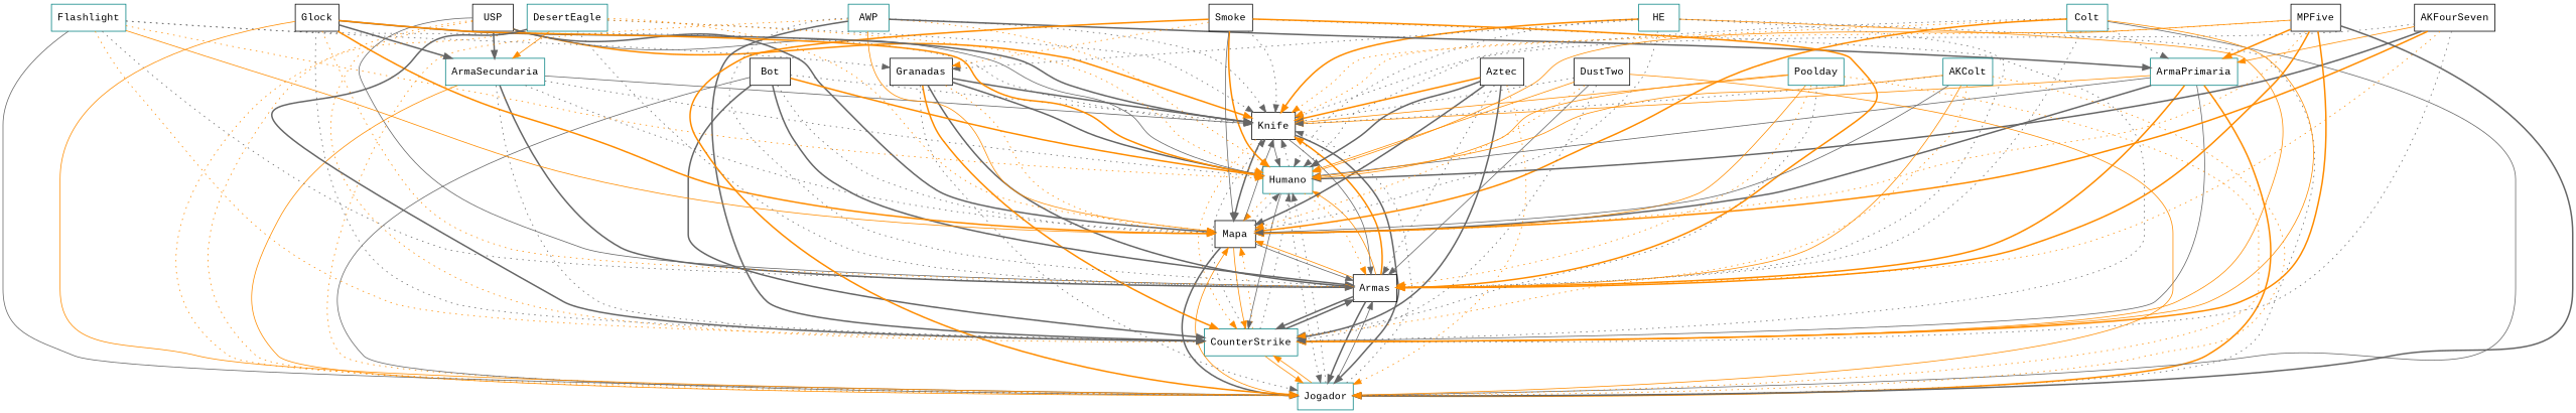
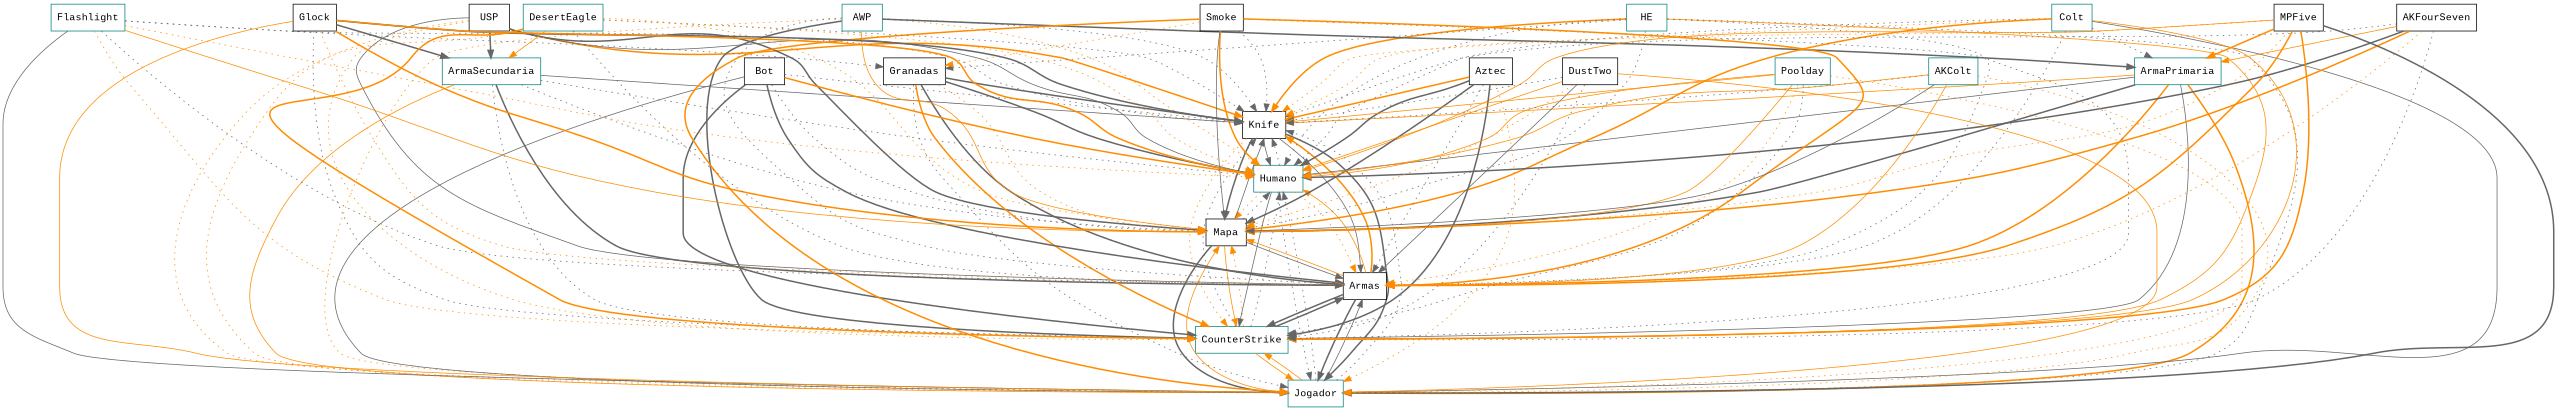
  digraph {
    fontname="Liberation Mono"
    rankdir=TB
    node [color=black fontname="Liberation Mono" shape=box]
    edge [arrowhead=normal color=gray40 fontname="Liberation Mono" style=dotted]
    n1 [label=Knife]
    n2 [color=teal label=Humano]
    n3 [color=teal label=Jogador]
    n4 [color=teal label=CounterStrike]
    n5 [label=Armas]
    n6 [label=Mapa]
    n7 [label=USP]
    n8 [color=teal label=ArmaSecundaria]
    n9 [color=teal label=HE]
    n10 [label=Granadas]
    n11 [color=teal label=AWP]
    n12 [color=teal label=ArmaPrimaria]
    n13 [label=Bot]
    n14 [color=teal label=Colt]
    n15 [label=AKFourSeven]
    n16 [label=MPFive]
    n17 [label=Aztec]
    n18 [label=DustTwo]
    n19 [color=teal label=Poolday]
    n20 [label=Smoke]
    n21 [color=teal label=Flashlight]
    n22 [color=teal label=AKColt]
    n23 [label=Glock]
    n24 [color=teal label=DesertEagle]
    n1 -> n2 [style=solid]
    n1 -> n3 [style=bold]
    n1 -> n4 [color=darkorange]
    n1 -> n5 [style=solid]
    n1 -> n6 [style=bold]
    n2 -> n1
    n2 -> n3
    n2 -> n4 [style=solid]
    n2 -> n5 [color=darkorange]
    n2 -> n6 [color=darkorange]
    n3 -> n1
    n3 -> n2
    n3 -> n4 [color=darkorange style=solid]
    n3 -> n5 [style=solid]
    n3 -> n6 [color=darkorange style=solid]
    n4 -> n1
    n4 -> n2
    n4 -> n3 [color=darkorange style=solid]
    n4 -> n5 [style=bold]
    n4 -> n6 [color=darkorange]
    n5 -> n1 [color=darkorange style=bold]
    n5 -> n2 [color=darkorange style=solid]
    n5 -> n3 [style=bold]
    n5 -> n4 [style=bold]
    n5 -> n6 [color=darkorange style=solid]
    n6 -> n1 [style=solid]
    n6 -> n2
    n6 -> n3 [style=bold]
    n6 -> n4 [color=darkorange style=solid]
    n6 -> n5 [style=solid]
    n7 -> n1 [color=darkorange style=bold]
    n7 -> n2 [style=solid]
    n7 -> n3 [color=darkorange]
    n7 -> n4 [color=darkorange]
    n7 -> n5 [style=solid]
    n7 -> n6 [style=bold]
    n7 -> n8 [style=bold]
    n8 -> n1 [style=solid]
    n8 -> n2
    n8 -> n3 [color=darkorange style=solid]
    n8 -> n4
    n8 -> n5 [style=bold]
    n8 -> n6
    n9 -> n1 [color=darkorange style=bold]
    n9 -> n2
    n9 -> n3
    n9 -> n4 [color=darkorange style=solid]
    n9 -> n5
    n9 -> n6
    n9 -> n10
    n10 -> n1 [style=bold]
    n10 -> n2 [style=bold]
    n10 -> n3
    n10 -> n4 [color=darkorange style=bold]
    n10 -> n5 [style=bold]
    n10 -> n6 [color=darkorange]
    n11 -> n1
    n11 -> n2 [color=darkorange]
    n11 -> n3 [color=darkorange]
    n11 -> n4 [style=bold]
    n11 -> n5
    n11 -> n6 [color=darkorange style=solid]
    n11 -> n12 [style=bold]
    n12 -> n1 [color=darkorange style=solid]
    n12 -> n2 [style=solid]
    n12 -> n3 [color=darkorange style=bold]
    n12 -> n4 [style=solid]
    n12 -> n5 [color=darkorange style=bold]
    n12 -> n6 [style=bold]
    n13 -> n1
    n13 -> n2 [color=darkorange style=bold]
    n13 -> n3 [style=solid]
    n13 -> n4 [style=bold]
    n13 -> n5 [style=bold]
    n13 -> n6
    n14 -> n1 [color=darkorange]
    n14 -> n2
    n14 -> n3 [style=solid]
    n14 -> n4 [color=darkorange style=solid]
    n14 -> n5
    n14 -> n6 [color=darkorange style=bold]
    n14 -> n12
    n15 -> n1
    n15 -> n2 [style=bold]
    n15 -> n4
    n15 -> n5 [color=darkorange]
    n15 -> n6 [color=darkorange style=bold]
    n15 -> n12 [color=darkorange style=solid]
    n16 -> n1 [color=darkorange]
    n16 -> n2 [color=darkorange style=solid]
    n16 -> n3 [style=bold]
    n16 -> n4 [color=darkorange style=bold]
    n16 -> n5 [color=darkorange style=bold]
    n16 -> n6 [color=darkorange]
    n16 -> n12 [color=darkorange style=bold]
    n17 -> n1 [color=darkorange style=bold]
    n17 -> n2 [style=bold]
    n17 -> n3 [color=darkorange]
    n17 -> n4 [style=bold]
    n17 -> n5
    n17 -> n6 [style=bold]
    n18 -> n1
    n18 -> n2 [color=darkorange style=solid]
    n18 -> n3 [color=darkorange style=solid]
    n18 -> n4
    n18 -> n5 [style=solid]
    n18 -> n6 [color=darkorange]
    n19 -> n1 [color=darkorange style=solid]
    n19 -> n2 [color=darkorange style=solid]
    n19 -> n3 [color=darkorange]
    n19 -> n4
    n19 -> n5 [color=darkorange]
    n19 -> n6 [color=darkorange style=solid]
    n20 -> n1
    n20 -> n2 [color=darkorange style=bold]
    n20 -> n3 [color=darkorange style=bold]
    n20 -> n4
    n20 -> n5 [color=darkorange style=bold]
    n20 -> n6 [style=solid]
    n20 -> n10 [color=darkorange]
    n21 -> n1
    n21 -> n2 [color=darkorange]
    n21 -> n3 [style=solid]
    n21 -> n4 [color=darkorange]
    n21 -> n5
    n21 -> n6 [color=darkorange style=solid]
    n21 -> n10
    n22 -> n1
    n22 -> n2 [color=darkorange style=solid]
    n22 -> n3 [color=darkorange]
-   n22 -> n4 [color=darkorange]
    n22 -> n5 [color=darkorange style=solid]
    n22 -> n6 [style=solid]
    n23 -> n1 [style=bold]
    n23 -> n2 [color=darkorange style=bold]
    n23 -> n3 [color=darkorange style=solid]
    n23 -> n4
    n23 -> n5 [color=darkorange]
    n23 -> n6 [color=darkorange style=bold]
    n23 -> n8 [style=bold]
    n24 -> n1
    n24 -> n2 [color=darkorange]
    n24 -> n3 [color=darkorange]
-   n24 -> n4 [style=bold]
+   n24 -> n4 [color=darkorange style=bold]
    n24 -> n5
    n24 -> n6 [color=darkorange]
    n24 -> n8 [color=darkorange style=solid]
  }
